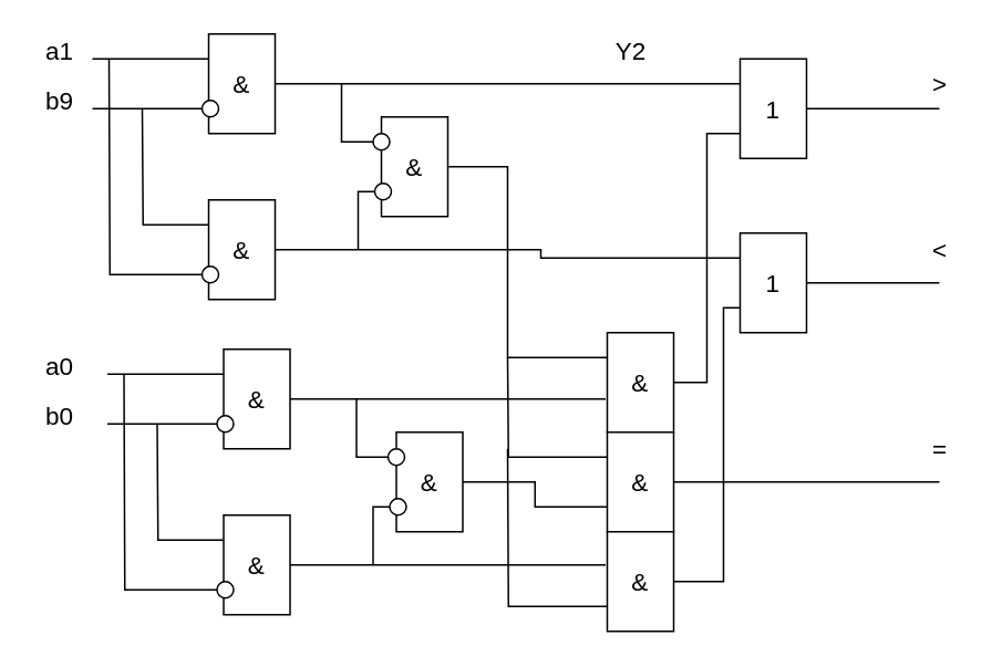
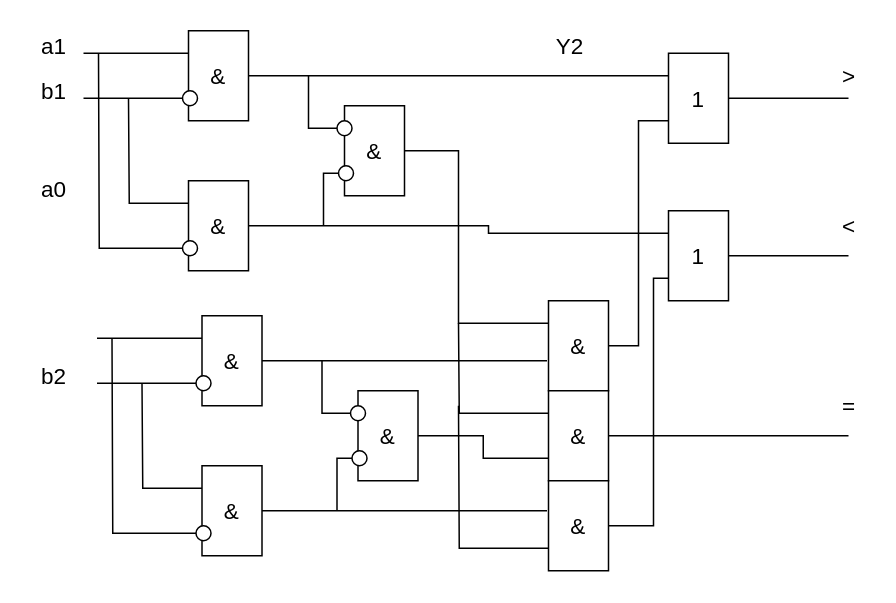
  <mxCell id="0" />
  <mxCell id="1" parent="0" />
  <mxCell id="2" style="edgeStyle=orthogonalEdgeStyle;rounded=0;orthogonalLoop=1;jettySize=auto;html=1;exitX=0;exitY=0.25;exitDx=0;exitDy=0;fontSize=15;endArrow=none;endFill=0;" edge="1" parent="1" source="5"><mxGeometry relative="1" as="geometry"><mxPoint x="55" y="35" as="targetPoint" /></mxGeometry></mxCell>
  <mxCell id="3" style="edgeStyle=orthogonalEdgeStyle;rounded=0;orthogonalLoop=1;jettySize=auto;html=1;exitX=0;exitY=0.75;exitDx=0;exitDy=0;fontSize=15;endArrow=none;endFill=0;" edge="1" parent="1" source="5"><mxGeometry relative="1" as="geometry"><mxPoint x="55" y="65" as="targetPoint" /></mxGeometry></mxCell>
  <mxCell id="4" style="edgeStyle=orthogonalEdgeStyle;rounded=0;orthogonalLoop=1;jettySize=auto;html=1;exitX=1;exitY=0.5;exitDx=0;exitDy=0;fontSize=15;endArrow=none;endFill=0;entryX=0;entryY=0.25;entryDx=0;entryDy=0;" edge="1" parent="1" source="5" target="40"><mxGeometry relative="1" as="geometry"><mxPoint x="355" y="50" as="targetPoint" /></mxGeometry></mxCell>
  <mxCell id="5" value="&lt;font style=&quot;font-size: 15px;&quot;&gt;&amp;amp;&lt;/font&gt;" style="rounded=0;whiteSpace=wrap;html=1;" vertex="1" parent="1"><mxGeometry x="125" y="20" width="40" height="60" as="geometry" /></mxCell>
  <mxCell id="6" value="" style="ellipse;whiteSpace=wrap;html=1;aspect=fixed;fontSize=15;" vertex="1" parent="1"><mxGeometry x="121" y="60" width="10" height="10" as="geometry" /></mxCell>
  <mxCell id="7" value="a1" style="text;html=1;align=center;verticalAlign=middle;resizable=0;points=[];autosize=1;strokeColor=none;fillColor=none;fontSize=15;" vertex="1" parent="1"><mxGeometry x="20" y="20" width="30" height="20" as="geometry" /></mxCell>
- <mxCell id="8" value="b9" style="text;html=1;align=center;verticalAlign=middle;resizable=0;points=[];autosize=1;strokeColor=none;fillColor=none;fontSize=15;" vertex="1" parent="1"><mxGeometry x="20" y="50" width="30" height="20" as="geometry" /></mxCell>
+ <mxCell id="8" value="b1" style="text;html=1;align=center;verticalAlign=middle;resizable=0;points=[];autosize=1;strokeColor=none;fillColor=none;fontSize=15;" vertex="1" parent="1"><mxGeometry x="20" y="50" width="30" height="20" as="geometry" /></mxCell>
  <mxCell id="9" style="edgeStyle=orthogonalEdgeStyle;rounded=0;orthogonalLoop=1;jettySize=auto;html=1;exitX=0;exitY=0.25;exitDx=0;exitDy=0;fontSize=15;endArrow=none;endFill=0;" edge="1" parent="1" source="11"><mxGeometry relative="1" as="geometry"><mxPoint x="85" y="65" as="targetPoint" /></mxGeometry></mxCell>
  <mxCell id="10" style="edgeStyle=orthogonalEdgeStyle;rounded=0;orthogonalLoop=1;jettySize=auto;html=1;exitX=1;exitY=0.5;exitDx=0;exitDy=0;fontSize=15;endArrow=none;endFill=0;entryX=0;entryY=0.25;entryDx=0;entryDy=0;" edge="1" parent="1" source="11" target="50"><mxGeometry relative="1" as="geometry"><mxPoint x="355" y="150" as="targetPoint" /><Array as="points"><mxPoint x="325" y="150" /><mxPoint x="325" y="155" /></Array></mxGeometry></mxCell>
  <mxCell id="11" value="&lt;font style=&quot;font-size: 15px;&quot;&gt;&amp;amp;&lt;/font&gt;" style="rounded=0;whiteSpace=wrap;html=1;" vertex="1" parent="1"><mxGeometry x="125" y="120" width="40" height="60" as="geometry" /></mxCell>
  <mxCell id="12" style="edgeStyle=orthogonalEdgeStyle;rounded=0;orthogonalLoop=1;jettySize=auto;html=1;exitX=0;exitY=0.5;exitDx=0;exitDy=0;fontSize=15;endArrow=none;endFill=0;" edge="1" parent="1" source="13"><mxGeometry relative="1" as="geometry"><mxPoint x="65" y="35" as="targetPoint" /></mxGeometry></mxCell>
  <mxCell id="13" value="" style="ellipse;whiteSpace=wrap;html=1;aspect=fixed;fontSize=15;" vertex="1" parent="1"><mxGeometry x="121" y="160" width="10" height="10" as="geometry" /></mxCell>
  <mxCell id="14" style="edgeStyle=orthogonalEdgeStyle;rounded=0;orthogonalLoop=1;jettySize=auto;html=1;exitX=1;exitY=0.5;exitDx=0;exitDy=0;fontSize=15;endArrow=none;endFill=0;entryX=0;entryY=0.25;entryDx=0;entryDy=0;" edge="1" parent="1" source="15" target="42"><mxGeometry relative="1" as="geometry"><mxPoint x="305" y="220" as="targetPoint" /><Array as="points"><mxPoint x="305" y="100" /><mxPoint x="305" y="215" /></Array></mxGeometry></mxCell>
  <mxCell id="15" value="&lt;font style=&quot;font-size: 15px;&quot;&gt;&amp;amp;&lt;/font&gt;" style="rounded=0;whiteSpace=wrap;html=1;" vertex="1" parent="1"><mxGeometry x="229" y="70" width="40" height="60" as="geometry" /></mxCell>
  <mxCell id="16" style="edgeStyle=orthogonalEdgeStyle;rounded=0;orthogonalLoop=1;jettySize=auto;html=1;exitX=0;exitY=0.5;exitDx=0;exitDy=0;fontSize=15;endArrow=none;endFill=0;" edge="1" parent="1" source="17"><mxGeometry relative="1" as="geometry"><mxPoint x="215" y="150" as="targetPoint" /></mxGeometry></mxCell>
  <mxCell id="17" value="" style="ellipse;whiteSpace=wrap;html=1;aspect=fixed;fontSize=15;" vertex="1" parent="1"><mxGeometry x="225" y="110" width="10" height="10" as="geometry" /></mxCell>
  <mxCell id="18" style="edgeStyle=orthogonalEdgeStyle;rounded=0;orthogonalLoop=1;jettySize=auto;html=1;exitX=0;exitY=0.5;exitDx=0;exitDy=0;fontSize=15;endArrow=none;endFill=0;" edge="1" parent="1" source="19"><mxGeometry relative="1" as="geometry"><mxPoint x="205" y="50" as="targetPoint" /></mxGeometry></mxCell>
  <mxCell id="19" value="" style="ellipse;whiteSpace=wrap;html=1;aspect=fixed;fontSize=15;" vertex="1" parent="1"><mxGeometry x="224" y="80" width="10" height="10" as="geometry" /></mxCell>
  <mxCell id="20" value="Y2" style="text;html=1;align=center;verticalAlign=middle;resizable=0;points=[];autosize=1;strokeColor=none;fillColor=none;fontSize=15;" vertex="1" parent="1"><mxGeometry x="364" y="20" width="30" height="20" as="geometry" /></mxCell>
  <mxCell id="21" style="edgeStyle=orthogonalEdgeStyle;rounded=0;orthogonalLoop=1;jettySize=auto;html=1;exitX=0;exitY=0.25;exitDx=0;exitDy=0;fontSize=15;endArrow=none;endFill=0;" edge="1" parent="1" source="24"><mxGeometry relative="1" as="geometry"><mxPoint x="64" y="225" as="targetPoint" /></mxGeometry></mxCell>
  <mxCell id="22" style="edgeStyle=orthogonalEdgeStyle;rounded=0;orthogonalLoop=1;jettySize=auto;html=1;exitX=0;exitY=0.75;exitDx=0;exitDy=0;fontSize=15;endArrow=none;endFill=0;" edge="1" parent="1" source="24"><mxGeometry relative="1" as="geometry"><mxPoint x="64" y="255" as="targetPoint" /></mxGeometry></mxCell>
  <mxCell id="23" style="edgeStyle=orthogonalEdgeStyle;rounded=0;orthogonalLoop=1;jettySize=auto;html=1;exitX=1;exitY=0.5;exitDx=0;exitDy=0;fontSize=15;endArrow=none;endFill=0;" edge="1" parent="1" source="24"><mxGeometry relative="1" as="geometry"><mxPoint x="364" y="240" as="targetPoint" /></mxGeometry></mxCell>
  <mxCell id="24" value="&lt;font style=&quot;font-size: 15px;&quot;&gt;&amp;amp;&lt;/font&gt;" style="rounded=0;whiteSpace=wrap;html=1;" vertex="1" parent="1"><mxGeometry x="134" y="210" width="40" height="60" as="geometry" /></mxCell>
  <mxCell id="25" value="" style="ellipse;whiteSpace=wrap;html=1;aspect=fixed;fontSize=15;" vertex="1" parent="1"><mxGeometry x="130" y="250" width="10" height="10" as="geometry" /></mxCell>
  <mxCell id="26" style="edgeStyle=orthogonalEdgeStyle;rounded=0;orthogonalLoop=1;jettySize=auto;html=1;exitX=0;exitY=0.25;exitDx=0;exitDy=0;fontSize=15;endArrow=none;endFill=0;" edge="1" parent="1" source="28"><mxGeometry relative="1" as="geometry"><mxPoint x="94" y="255" as="targetPoint" /></mxGeometry></mxCell>
  <mxCell id="27" style="edgeStyle=orthogonalEdgeStyle;rounded=0;orthogonalLoop=1;jettySize=auto;html=1;exitX=1;exitY=0.5;exitDx=0;exitDy=0;fontSize=15;endArrow=none;endFill=0;" edge="1" parent="1" source="28"><mxGeometry relative="1" as="geometry"><mxPoint x="364" y="340" as="targetPoint" /></mxGeometry></mxCell>
  <mxCell id="28" value="&lt;font style=&quot;font-size: 15px;&quot;&gt;&amp;amp;&lt;/font&gt;" style="rounded=0;whiteSpace=wrap;html=1;" vertex="1" parent="1"><mxGeometry x="134" y="310" width="40" height="60" as="geometry" /></mxCell>
  <mxCell id="29" style="edgeStyle=orthogonalEdgeStyle;rounded=0;orthogonalLoop=1;jettySize=auto;html=1;exitX=0;exitY=0.5;exitDx=0;exitDy=0;fontSize=15;endArrow=none;endFill=0;" edge="1" parent="1" source="30"><mxGeometry relative="1" as="geometry"><mxPoint x="74" y="225" as="targetPoint" /></mxGeometry></mxCell>
  <mxCell id="30" value="" style="ellipse;whiteSpace=wrap;html=1;aspect=fixed;fontSize=15;" vertex="1" parent="1"><mxGeometry x="130" y="350" width="10" height="10" as="geometry" /></mxCell>
  <mxCell id="31" style="edgeStyle=orthogonalEdgeStyle;rounded=0;orthogonalLoop=1;jettySize=auto;html=1;exitX=1;exitY=0.5;exitDx=0;exitDy=0;entryX=0;entryY=0.75;entryDx=0;entryDy=0;fontSize=15;endArrow=none;endFill=0;" edge="1" parent="1" source="32" target="45"><mxGeometry relative="1" as="geometry" /></mxCell>
  <mxCell id="32" value="&lt;font style=&quot;font-size: 15px;&quot;&gt;&amp;amp;&lt;/font&gt;" style="rounded=0;whiteSpace=wrap;html=1;" vertex="1" parent="1"><mxGeometry x="238" y="260" width="40" height="60" as="geometry" /></mxCell>
  <mxCell id="33" style="edgeStyle=orthogonalEdgeStyle;rounded=0;orthogonalLoop=1;jettySize=auto;html=1;exitX=0;exitY=0.5;exitDx=0;exitDy=0;fontSize=15;endArrow=none;endFill=0;" edge="1" parent="1" source="34"><mxGeometry relative="1" as="geometry"><mxPoint x="224" y="340" as="targetPoint" /></mxGeometry></mxCell>
  <mxCell id="34" value="" style="ellipse;whiteSpace=wrap;html=1;aspect=fixed;fontSize=15;" vertex="1" parent="1"><mxGeometry x="234" y="300" width="10" height="10" as="geometry" /></mxCell>
  <mxCell id="35" style="edgeStyle=orthogonalEdgeStyle;rounded=0;orthogonalLoop=1;jettySize=auto;html=1;exitX=0;exitY=0.5;exitDx=0;exitDy=0;fontSize=15;endArrow=none;endFill=0;" edge="1" parent="1" source="36"><mxGeometry relative="1" as="geometry"><mxPoint x="214" y="240" as="targetPoint" /></mxGeometry></mxCell>
  <mxCell id="36" value="" style="ellipse;whiteSpace=wrap;html=1;aspect=fixed;fontSize=15;" vertex="1" parent="1"><mxGeometry x="233" y="270" width="10" height="10" as="geometry" /></mxCell>
- <mxCell id="37" value="a0" style="text;html=1;align=center;verticalAlign=middle;resizable=0;points=[];autosize=1;strokeColor=none;fillColor=none;fontSize=15;" vertex="1" parent="1"><mxGeometry x="20" y="210" width="30" height="20" as="geometry" /></mxCell>
- <mxCell id="38" value="b0" style="text;html=1;align=center;verticalAlign=middle;resizable=0;points=[];autosize=1;strokeColor=none;fillColor=none;fontSize=15;" vertex="1" parent="1"><mxGeometry x="20" y="240" width="30" height="20" as="geometry" /></mxCell>
+ <mxCell id="37" value="a0" style="text;html=1;align=center;verticalAlign=middle;resizable=0;points=[];autosize=1;strokeColor=none;fillColor=none;fontSize=15;" vertex="1" parent="1"><mxGeometry x="20" y="115" width="30" height="20" as="geometry" /></mxCell>
+ <mxCell id="38" value="b2" style="text;html=1;align=center;verticalAlign=middle;resizable=0;points=[];autosize=1;strokeColor=none;fillColor=none;fontSize=15;" vertex="1" parent="1"><mxGeometry x="20" y="240" width="30" height="20" as="geometry" /></mxCell>
  <mxCell id="39" style="edgeStyle=orthogonalEdgeStyle;rounded=0;orthogonalLoop=1;jettySize=auto;html=1;exitX=1;exitY=0.5;exitDx=0;exitDy=0;fontSize=15;endArrow=none;endFill=0;" edge="1" parent="1" source="40"><mxGeometry relative="1" as="geometry"><mxPoint x="565" y="65" as="targetPoint" /></mxGeometry></mxCell>
  <mxCell id="40" value="&lt;font style=&quot;font-size: 15px;&quot;&gt;1&lt;/font&gt;" style="rounded=0;whiteSpace=wrap;html=1;" vertex="1" parent="1"><mxGeometry x="445" y="35" width="40" height="60" as="geometry" /></mxCell>
  <mxCell id="41" style="edgeStyle=orthogonalEdgeStyle;rounded=0;orthogonalLoop=1;jettySize=auto;html=1;exitX=1;exitY=0.5;exitDx=0;exitDy=0;fontSize=15;endArrow=none;endFill=0;entryX=0;entryY=0.75;entryDx=0;entryDy=0;" edge="1" parent="1" source="42" target="40"><mxGeometry relative="1" as="geometry"><mxPoint x="425" y="70" as="targetPoint" /><Array as="points"><mxPoint x="425" y="230" /><mxPoint x="425" y="80" /></Array></mxGeometry></mxCell>
  <mxCell id="42" value="&lt;font style=&quot;font-size: 15px;&quot;&gt;&amp;amp;&lt;/font&gt;" style="rounded=0;whiteSpace=wrap;html=1;" vertex="1" parent="1"><mxGeometry x="365" y="200" width="40" height="60" as="geometry" /></mxCell>
  <mxCell id="43" style="edgeStyle=orthogonalEdgeStyle;rounded=0;orthogonalLoop=1;jettySize=auto;html=1;exitX=0;exitY=0.25;exitDx=0;exitDy=0;fontSize=15;endArrow=none;endFill=0;" edge="1" parent="1" source="45"><mxGeometry relative="1" as="geometry"><mxPoint x="305" y="215" as="targetPoint" /></mxGeometry></mxCell>
  <mxCell id="44" style="edgeStyle=orthogonalEdgeStyle;rounded=0;orthogonalLoop=1;jettySize=auto;html=1;exitX=1;exitY=0.5;exitDx=0;exitDy=0;fontSize=15;endArrow=none;endFill=0;" edge="1" parent="1" source="45"><mxGeometry relative="1" as="geometry"><mxPoint x="565" y="290" as="targetPoint" /></mxGeometry></mxCell>
  <mxCell id="45" value="&lt;font style=&quot;font-size: 15px;&quot;&gt;&amp;amp;&lt;/font&gt;" style="rounded=0;whiteSpace=wrap;html=1;" vertex="1" parent="1"><mxGeometry x="365" y="260" width="40" height="60" as="geometry" /></mxCell>
  <mxCell id="46" style="edgeStyle=orthogonalEdgeStyle;rounded=0;orthogonalLoop=1;jettySize=auto;html=1;exitX=0;exitY=0.75;exitDx=0;exitDy=0;fontSize=15;endArrow=none;endFill=0;" edge="1" parent="1" source="48"><mxGeometry relative="1" as="geometry"><mxPoint x="305" y="270" as="targetPoint" /></mxGeometry></mxCell>
  <mxCell id="47" style="edgeStyle=orthogonalEdgeStyle;rounded=0;orthogonalLoop=1;jettySize=auto;html=1;exitX=1;exitY=0.5;exitDx=0;exitDy=0;entryX=0;entryY=0.75;entryDx=0;entryDy=0;fontSize=15;endArrow=none;endFill=0;" edge="1" parent="1" source="48" target="50"><mxGeometry relative="1" as="geometry"><Array as="points"><mxPoint x="435" y="350" /><mxPoint x="435" y="185" /></Array></mxGeometry></mxCell>
  <mxCell id="48" value="&lt;font style=&quot;font-size: 15px;&quot;&gt;&amp;amp;&lt;/font&gt;" style="rounded=0;whiteSpace=wrap;html=1;" vertex="1" parent="1"><mxGeometry x="365" y="320" width="40" height="60" as="geometry" /></mxCell>
  <mxCell id="49" style="edgeStyle=orthogonalEdgeStyle;rounded=0;orthogonalLoop=1;jettySize=auto;html=1;exitX=1;exitY=0.5;exitDx=0;exitDy=0;fontSize=15;endArrow=none;endFill=0;" edge="1" parent="1" source="50"><mxGeometry relative="1" as="geometry"><mxPoint x="565" y="170" as="targetPoint" /></mxGeometry></mxCell>
  <mxCell id="50" value="&lt;font style=&quot;font-size: 15px;&quot;&gt;1&lt;/font&gt;" style="rounded=0;whiteSpace=wrap;html=1;" vertex="1" parent="1"><mxGeometry x="445" y="140" width="40" height="60" as="geometry" /></mxCell>
  <mxCell id="51" value="&amp;gt;" style="text;html=1;align=center;verticalAlign=middle;resizable=0;points=[];autosize=1;strokeColor=none;fillColor=none;fontSize=15;" vertex="1" parent="1"><mxGeometry x="555" y="40" width="20" height="20" as="geometry" /></mxCell>
  <mxCell id="52" value="&amp;lt;" style="text;html=1;align=center;verticalAlign=middle;resizable=0;points=[];autosize=1;strokeColor=none;fillColor=none;fontSize=15;" vertex="1" parent="1"><mxGeometry x="555" y="140" width="20" height="20" as="geometry" /></mxCell>
  <mxCell id="53" value="=" style="text;html=1;align=center;verticalAlign=middle;resizable=0;points=[];autosize=1;strokeColor=none;fillColor=none;fontSize=15;" vertex="1" parent="1"><mxGeometry x="555" y="260" width="20" height="20" as="geometry" /></mxCell>
